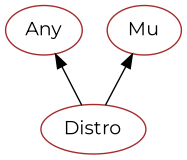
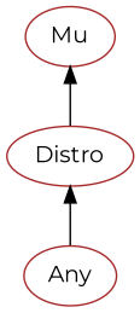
  digraph {
    bgcolor="#FFFFFF"
    fontname=Montserrat
    rankdir=BT
    splines=polyline
    node [color=brown fontcolor="#000000" fontname=Montserrat]
    edge [color="#000000" fontname=Montserrat]
    Distro
    Any
    Mu
-   Distro -> Any
+   Any -> Distro
    Distro -> Mu
  }
